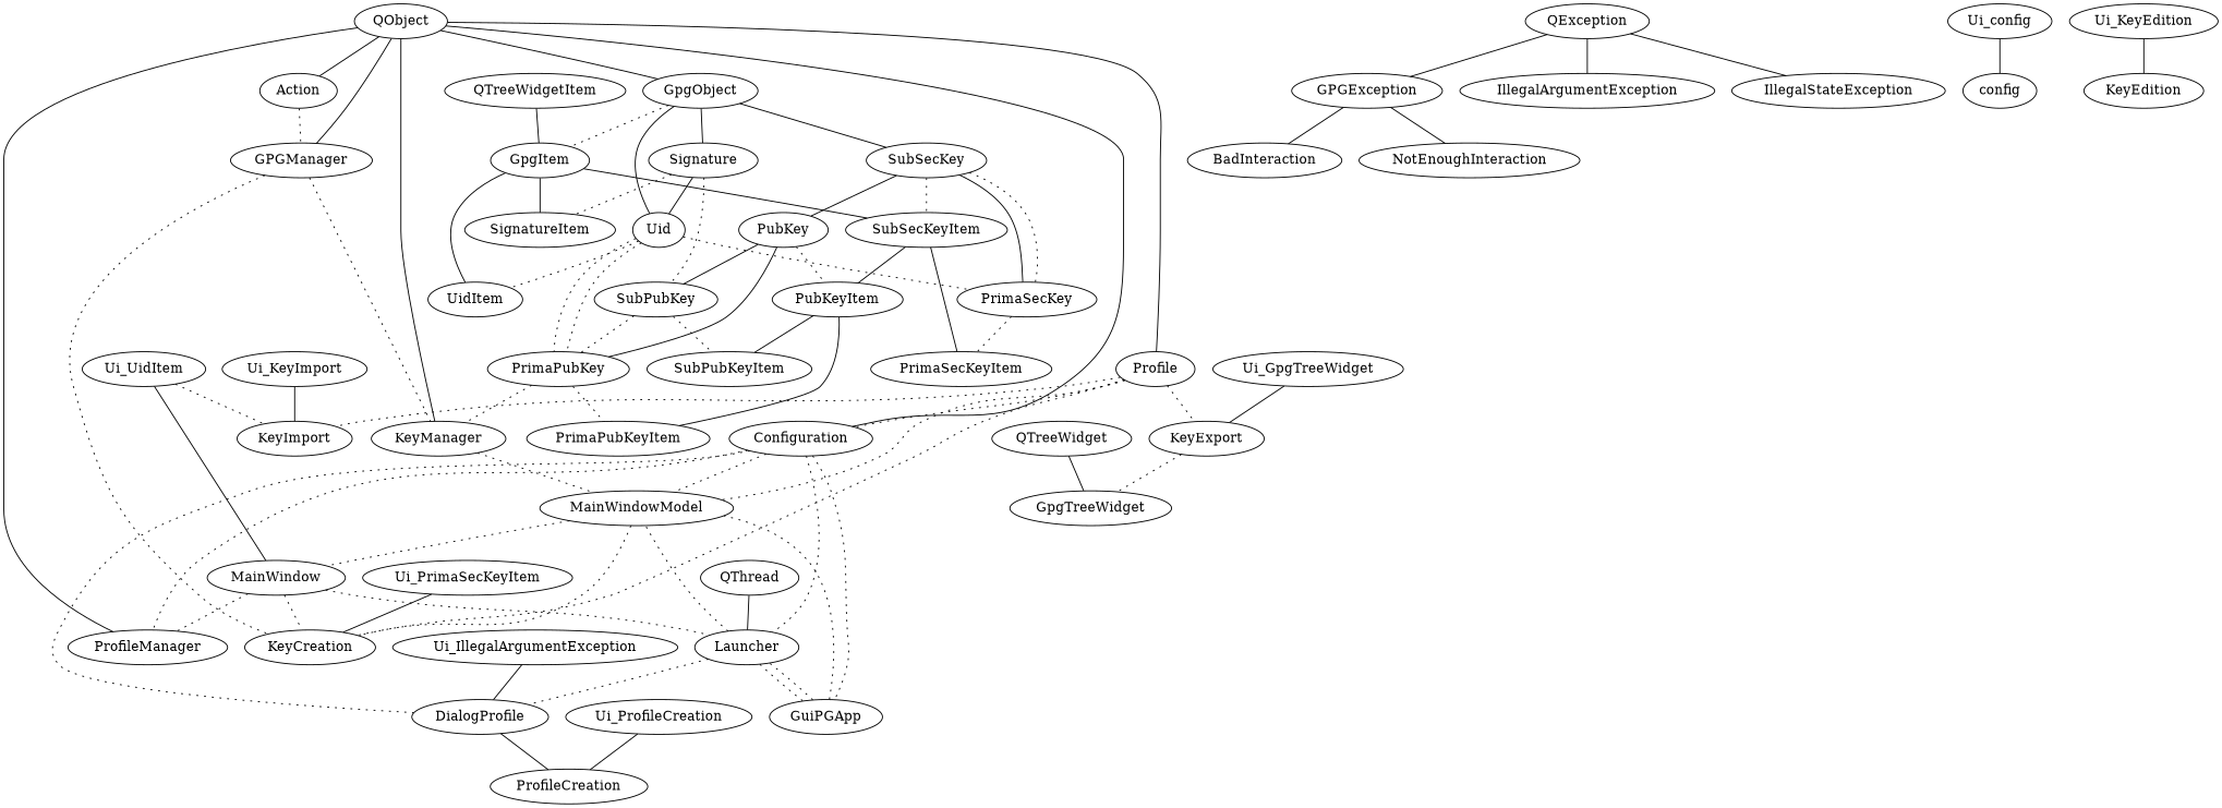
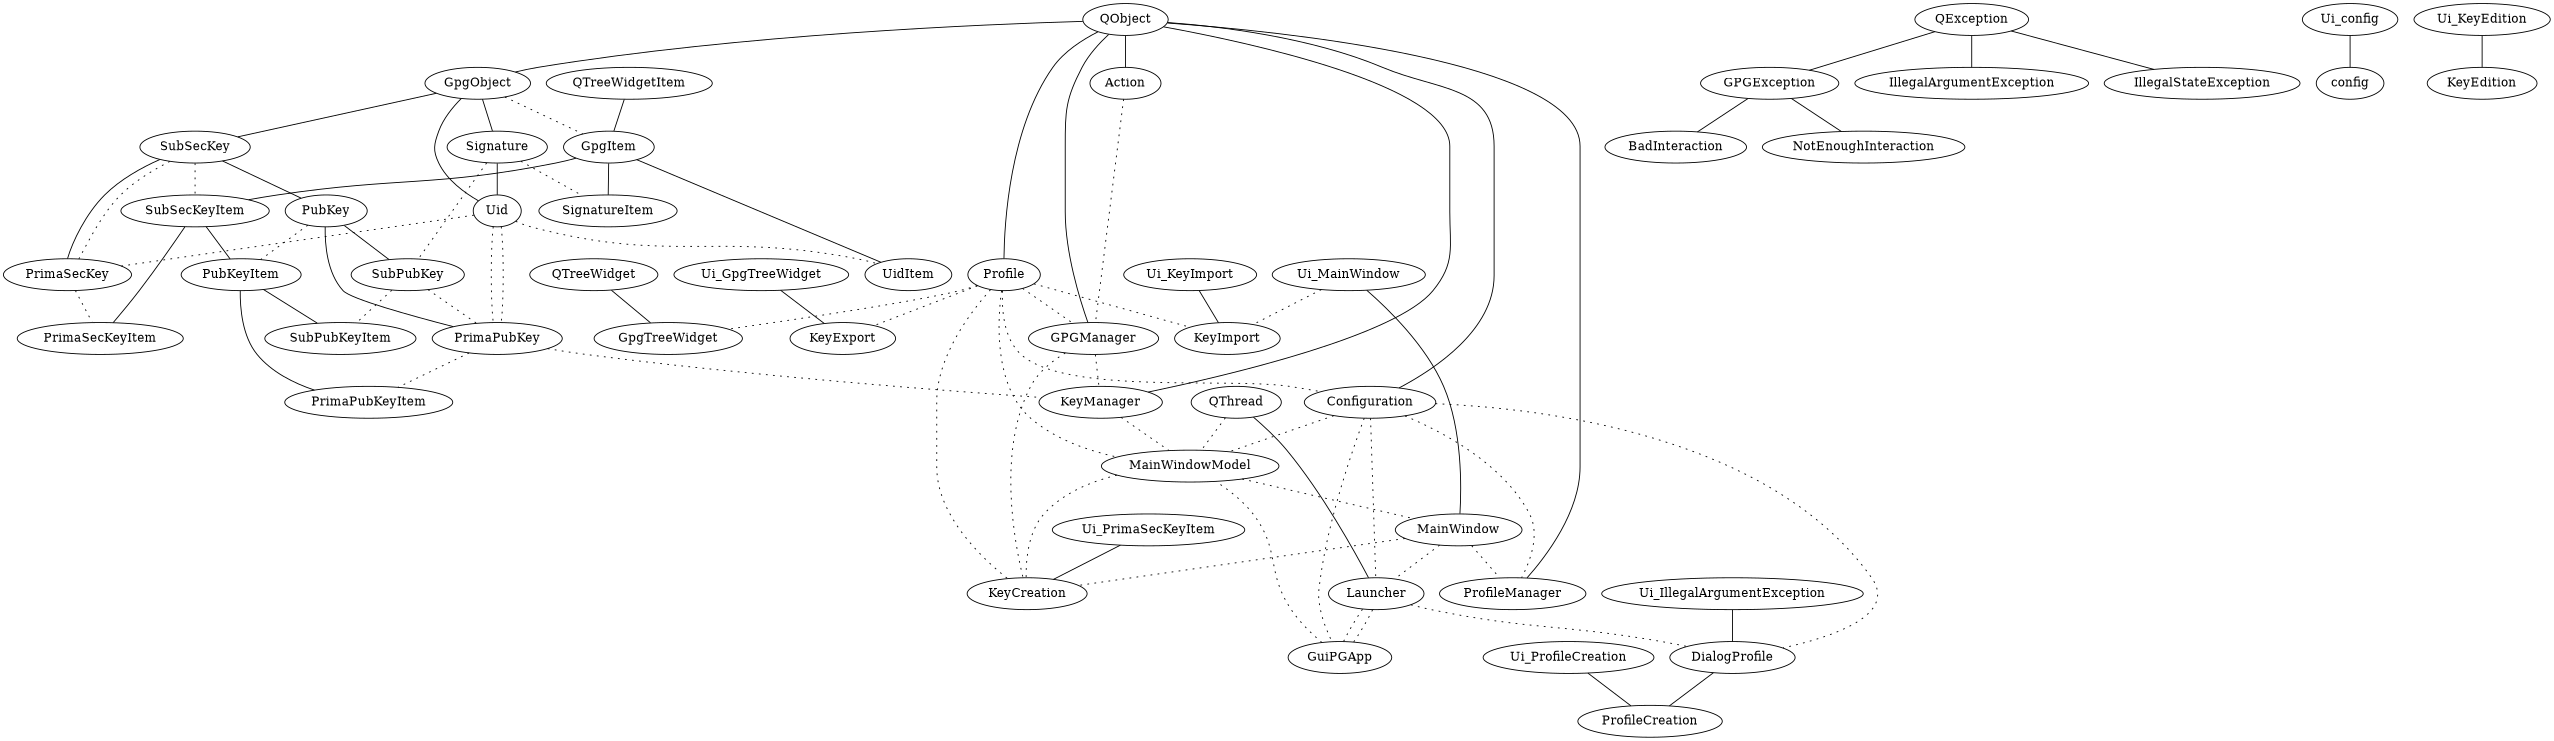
  graph {
    edge [style=dotted]
    QObject
    Action
    Configuration
    GPGManager
    GpgObject
    KeyManager
    Profile
    ProfileManager
    MainWindowModel
    DialogProfile
    GuiPGApp
    Launcher
    KeyCreation
    GpgItem
    SubSecKey
    Signature
    Uid
    MainWindow
    GpgTreeWidget
    KeyExport
    KeyImport
    GPGException
    BadInteraction
    NotEnoughInteraction
    Ui_config
    config
    ProfileCreation
    n28 [label=Ui_IllegalArgumentException]
    QException
    IllegalArgumentException
    IllegalStateException
    QTreeWidgetItem
    SubSecKeyItem
    SignatureItem
    UidItem
    PubKeyItem
    PrimaSecKeyItem
    PubKey
    PrimaSecKey
    SubPubKey
    PrimaPubKey
    QTreeWidget
    n43 [label=Ui_PrimaSecKeyItem]
    Ui_KeyEdition
    KeyEdition
    n46 [label=Ui_GpgTreeWidget]
    Ui_KeyImport
    QThread
-   Ui_MainWindow [label=Ui_UidItem]
+   Ui_MainWindow
    PrimaPubKeyItem
    SubPubKeyItem
    Ui_ProfileCreation
    QObject -- Action [style=""]
    QObject -- Configuration [style=""]
    QObject -- GPGManager [style=""]
    QObject -- GpgObject [style=""]
    QObject -- KeyManager [style=""]
    QObject -- Profile [style=""]
    QObject -- ProfileManager [style=""]
    Action -- GPGManager
    Configuration -- ProfileManager
    Configuration -- MainWindowModel
    Configuration -- DialogProfile
    Configuration -- GuiPGApp
    Configuration -- Launcher
    GPGManager -- KeyManager
    GPGManager -- KeyCreation
    GpgObject -- GpgItem
    GpgObject -- SubSecKey [style=""]
    GpgObject -- Signature [style=""]
    GpgObject -- Uid [style=""]
    KeyManager -- MainWindowModel
    Profile -- Configuration
+   Profile -- GPGManager
    Profile -- MainWindowModel
    Profile -- KeyCreation
-   KeyExport -- GpgTreeWidget
+   Profile -- GpgTreeWidget
    Profile -- KeyExport
    Profile -- KeyImport
    MainWindowModel -- KeyCreation
    MainWindowModel -- MainWindow
    DialogProfile -- ProfileCreation [style=solid]
    GuiPGApp -- MainWindowModel
    GuiPGApp -- Launcher
-   Launcher -- MainWindowModel
+   QThread -- MainWindowModel
    Launcher -- DialogProfile
    Launcher -- GuiPGApp
    GpgItem -- SubSecKeyItem [style=""]
    GpgItem -- SignatureItem [style=""]
    GpgItem -- UidItem [style=""]
    SubSecKey -- SubSecKeyItem
    SubSecKey -- PubKey [style=""]
    SubSecKey -- PrimaSecKey [style=""]
    SubSecKey -- PrimaSecKey
    Signature -- Uid [style=solid]
    Signature -- SignatureItem
    Signature -- SubPubKey
    Uid -- UidItem
    Uid -- PrimaSecKey
    Uid -- PrimaPubKey
    Uid -- PrimaPubKey
    MainWindow -- ProfileManager
    MainWindow -- Launcher
    MainWindow -- KeyCreation
    GPGException -- BadInteraction [style=""]
    GPGException -- NotEnoughInteraction [style=""]
    Ui_config -- config [style=""]
    n28 -- DialogProfile [style=""]
    QException -- GPGException [style=""]
    QException -- IllegalArgumentException [style=""]
    QException -- IllegalStateException [style=""]
    QTreeWidgetItem -- GpgItem [style=""]
    SubSecKeyItem -- PubKeyItem [style=""]
    SubSecKeyItem -- PrimaSecKeyItem [style=""]
    PubKeyItem -- PrimaPubKeyItem [style=""]
    PubKeyItem -- SubPubKeyItem [style=""]
    PubKey -- PubKeyItem
    PubKey -- SubPubKey [style=""]
    PubKey -- PrimaPubKey [style=""]
    PrimaSecKey -- PrimaSecKeyItem
    SubPubKey -- PrimaPubKey
    SubPubKey -- SubPubKeyItem
    PrimaPubKey -- KeyManager
    PrimaPubKey -- PrimaPubKeyItem
    QTreeWidget -- GpgTreeWidget [style=""]
    n43 -- KeyCreation [style=""]
    Ui_KeyEdition -- KeyEdition [style=""]
    n46 -- KeyExport [style=""]
    Ui_KeyImport -- KeyImport [style=""]
    QThread -- Launcher [style=""]
    Ui_MainWindow -- MainWindow [style=""]
    Ui_MainWindow -- KeyImport
    Ui_ProfileCreation -- ProfileCreation [style=""]
  }
